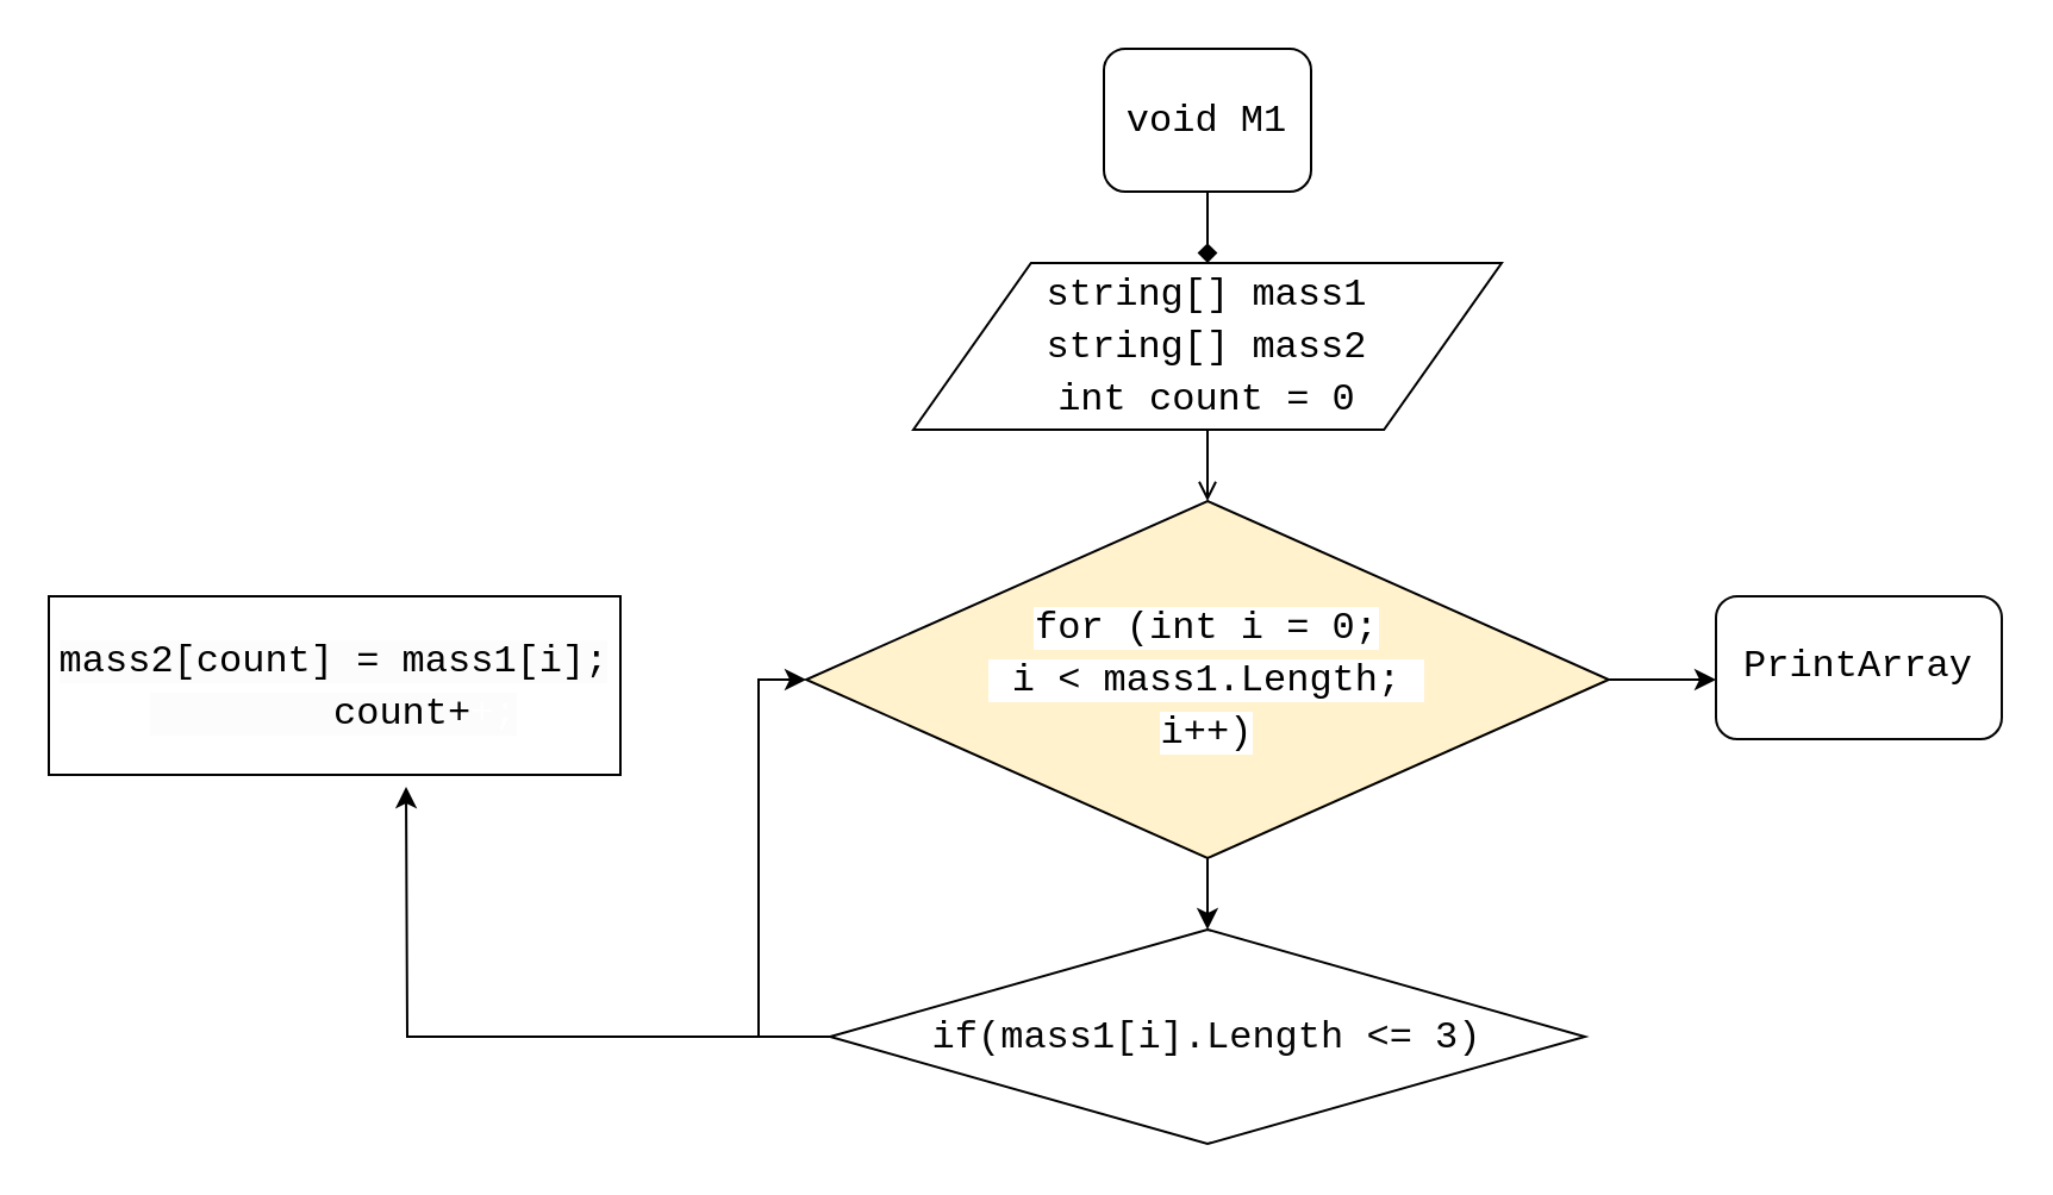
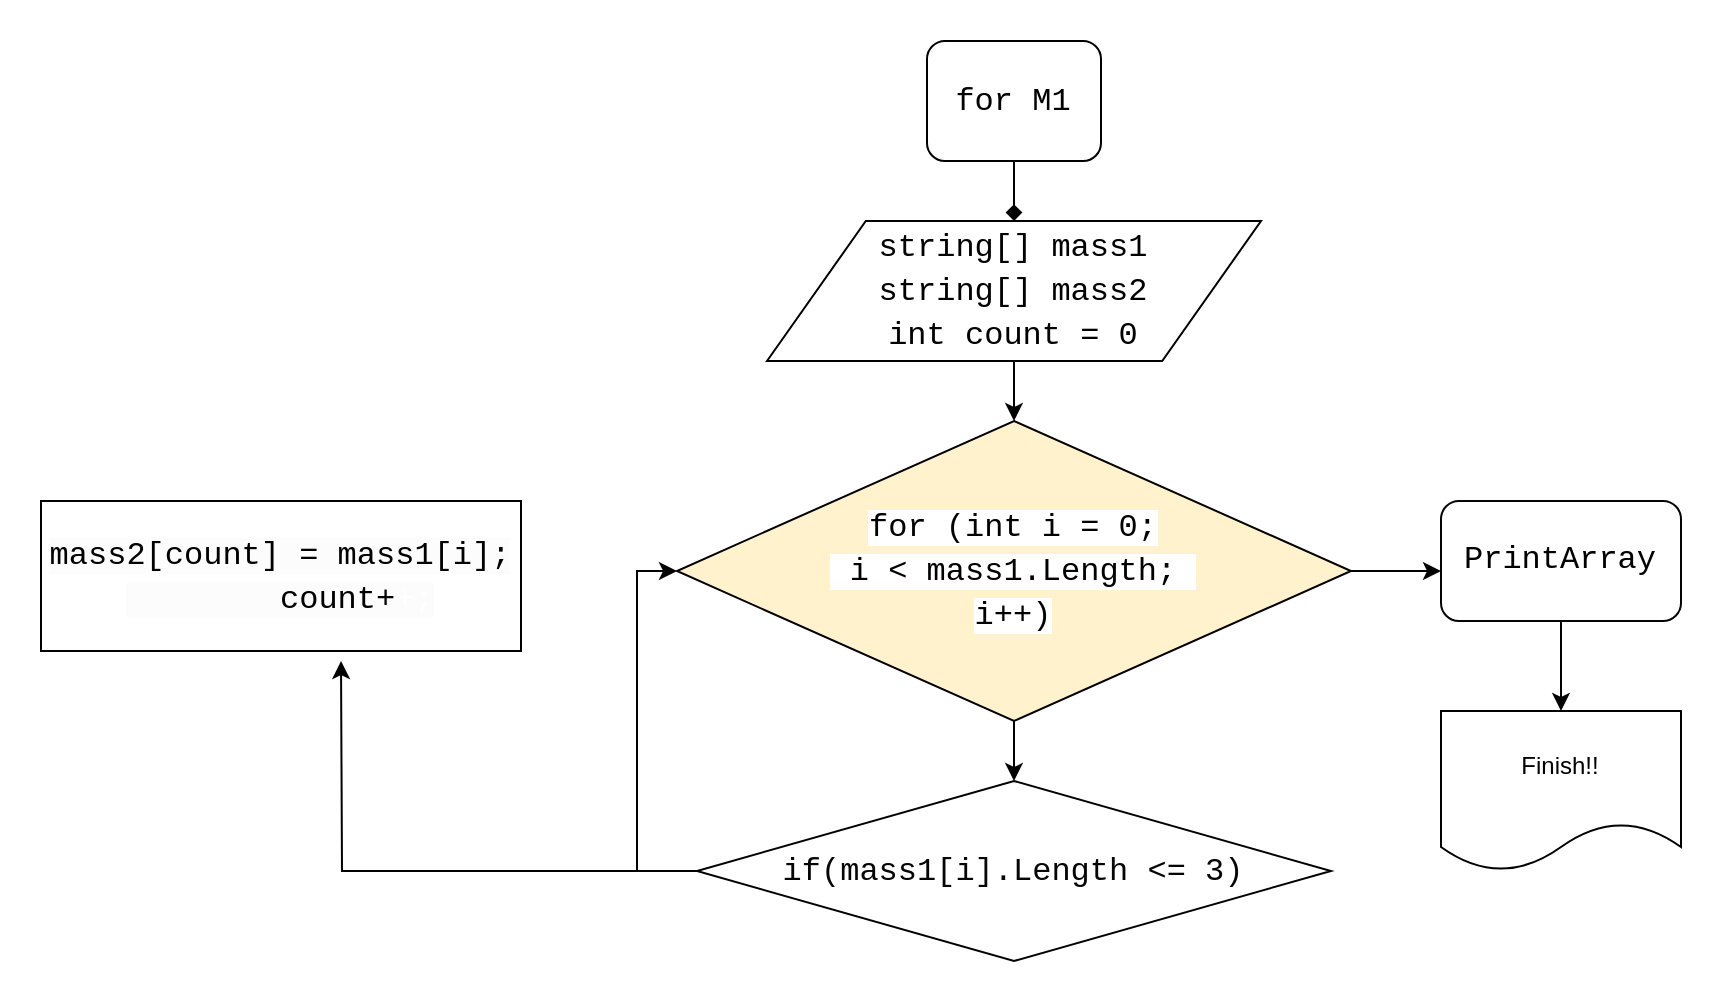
  <mxCell id="0" />
  <mxCell id="1" parent="0" />
  <mxCell id="2" value="" style="edgeStyle=orthogonalEdgeStyle;rounded=0;orthogonalLoop=1;jettySize=auto;html=1;endArrow=diamond;" parent="1" source="3" target="5" edge="1"><mxGeometry relative="1" as="geometry" /></mxCell>
- <mxCell id="3" value="&lt;div style=&quot;font-family: &amp;#34;consolas&amp;#34; , &amp;#34;courier new&amp;#34; , monospace ; font-size: 16px ; line-height: 22px ; white-space: pre&quot;&gt;&lt;font style=&quot;background-color: rgb(255 , 255 , 255)&quot;&gt;void M1&lt;/font&gt;&lt;/div&gt;" style="rounded=1;whiteSpace=wrap;html=1;" parent="1" vertex="1"><mxGeometry x="463" y="20" width="87" height="60" as="geometry" /></mxCell>
- <mxCell id="4" value="" style="edgeStyle=orthogonalEdgeStyle;rounded=0;orthogonalLoop=1;jettySize=auto;html=1;endArrow=open;" parent="1" source="5" target="12" edge="1"><mxGeometry relative="1" as="geometry" /></mxCell>
+ <mxCell id="3" value="&lt;div style=&quot;font-family: &amp;#34;consolas&amp;#34; , &amp;#34;courier new&amp;#34; , monospace ; font-size: 16px ; line-height: 22px ; white-space: pre&quot;&gt;&lt;font style=&quot;background-color: rgb(255 , 255 , 255)&quot;&gt;for M1&lt;/font&gt;&lt;/div&gt;" style="rounded=1;whiteSpace=wrap;html=1;" parent="1" vertex="1"><mxGeometry x="463" y="20" width="87" height="60" as="geometry" /></mxCell>
+ <mxCell id="4" value="" style="edgeStyle=orthogonalEdgeStyle;rounded=0;orthogonalLoop=1;jettySize=auto;html=1;" parent="1" source="5" target="12" edge="1"><mxGeometry relative="1" as="geometry" /></mxCell>
  <mxCell id="5" value="&lt;div style=&quot;font-family: &amp;#34;consolas&amp;#34; , &amp;#34;courier new&amp;#34; , monospace ; font-size: 16px ; line-height: 22px ; white-space: pre&quot;&gt;&lt;span style=&quot;background-color: rgb(255 , 255 , 255)&quot;&gt;string[] mass1&lt;/span&gt;&lt;/div&gt;&lt;div style=&quot;font-family: &amp;#34;consolas&amp;#34; , &amp;#34;courier new&amp;#34; , monospace ; font-size: 16px ; line-height: 22px ; white-space: pre&quot;&gt;&lt;div style=&quot;font-family: &amp;#34;consolas&amp;#34; , &amp;#34;courier new&amp;#34; , monospace ; line-height: 22px&quot;&gt;&lt;span style=&quot;background-color: rgb(255 , 255 , 255)&quot;&gt;string[] mass2&lt;/span&gt;&lt;/div&gt;&lt;div style=&quot;font-family: &amp;#34;consolas&amp;#34; , &amp;#34;courier new&amp;#34; , monospace ; line-height: 22px&quot;&gt;&lt;div style=&quot;font-family: &amp;#34;consolas&amp;#34; , &amp;#34;courier new&amp;#34; , monospace ; line-height: 22px&quot;&gt;&lt;span style=&quot;background-color: rgb(255 , 255 , 255)&quot;&gt;int count = 0&lt;/span&gt;&lt;/div&gt;&lt;/div&gt;&lt;/div&gt;" style="shape=parallelogram;perimeter=parallelogramPerimeter;whiteSpace=wrap;html=1;" parent="1" vertex="1"><mxGeometry x="383" y="110" width="247" height="70" as="geometry" /></mxCell>
  <mxCell id="6" style="edgeStyle=orthogonalEdgeStyle;rounded=0;orthogonalLoop=1;jettySize=auto;html=1;" parent="1" source="8" edge="1"><mxGeometry relative="1" as="geometry"><mxPoint x="170" y="330" as="targetPoint" /></mxGeometry></mxCell>
  <mxCell id="7" style="edgeStyle=orthogonalEdgeStyle;rounded=0;orthogonalLoop=1;jettySize=auto;html=1;exitX=0;exitY=0.5;exitDx=0;exitDy=0;entryX=0;entryY=0.5;entryDx=0;entryDy=0;" parent="1" source="8" target="12" edge="1"><mxGeometry relative="1" as="geometry" /></mxCell>
  <mxCell id="8" value="&lt;div style=&quot;font-family: &amp;#34;consolas&amp;#34; , &amp;#34;courier new&amp;#34; , monospace ; font-size: 16px ; line-height: 22px ; white-space: pre&quot;&gt;&lt;font color=&quot;#050505&quot; style=&quot;background-color: rgb(255 , 255 , 255)&quot;&gt;if(mass1[i].Length &amp;lt;= 3)&lt;/font&gt;&lt;/div&gt;" style="rhombus;whiteSpace=wrap;html=1;" parent="1" vertex="1"><mxGeometry x="348" y="390" width="317" height="90" as="geometry" /></mxCell>
  <mxCell id="9" value="&lt;div style=&quot;font-family: &amp;#34;consolas&amp;#34; , &amp;#34;courier new&amp;#34; , monospace ; font-size: 16px ; line-height: 22px ; white-space: pre&quot;&gt;&lt;div&gt;&lt;font style=&quot;background-color: rgb(252 , 252 , 252)&quot;&gt;mass2[count] = mass1[i];&lt;/font&gt;&lt;/div&gt;&lt;div&gt;&lt;font style=&quot;background-color: rgb(252 , 252 , 252)&quot;&gt;&amp;nbsp; &amp;nbsp; &amp;nbsp; &amp;nbsp; count+&lt;/font&gt;&lt;font color=&quot;#ffffff&quot; style=&quot;background-color: rgb(252 , 252 , 252)&quot;&gt;+;&lt;/font&gt;&lt;/div&gt;&lt;/div&gt;" style="rounded=0;whiteSpace=wrap;html=1;" parent="1" vertex="1"><mxGeometry x="20" y="250" width="240" height="75" as="geometry" /></mxCell>
  <mxCell id="10" value="" style="edgeStyle=orthogonalEdgeStyle;rounded=0;orthogonalLoop=1;jettySize=auto;html=1;" parent="1" source="12" target="8" edge="1"><mxGeometry relative="1" as="geometry" /></mxCell>
  <mxCell id="11" style="edgeStyle=orthogonalEdgeStyle;rounded=0;orthogonalLoop=1;jettySize=auto;html=1;exitX=1;exitY=0.5;exitDx=0;exitDy=0;" parent="1" source="12" edge="1"><mxGeometry relative="1" as="geometry"><mxPoint x="720" y="285" as="targetPoint" /></mxGeometry></mxCell>
  <mxCell id="12" value="&lt;div style=&quot;font-family: &amp;#34;consolas&amp;#34; , &amp;#34;courier new&amp;#34; , monospace ; font-size: 16px ; line-height: 22px ; white-space: pre&quot;&gt;&lt;span style=&quot;background-color: rgb(255 , 255 , 255)&quot;&gt;for (int i = 0;&lt;/span&gt;&lt;/div&gt;&lt;div style=&quot;font-family: &amp;#34;consolas&amp;#34; , &amp;#34;courier new&amp;#34; , monospace ; font-size: 16px ; line-height: 22px ; white-space: pre&quot;&gt;&lt;span style=&quot;background-color: rgb(255 , 255 , 255)&quot;&gt; i &amp;lt; mass1.Length; &lt;/span&gt;&lt;/div&gt;&lt;div style=&quot;font-family: &amp;#34;consolas&amp;#34; , &amp;#34;courier new&amp;#34; , monospace ; font-size: 16px ; line-height: 22px ; white-space: pre&quot;&gt;&lt;span style=&quot;background-color: rgb(255 , 255 , 255)&quot;&gt;i++)&lt;/span&gt;&lt;/div&gt;" style="rhombus;whiteSpace=wrap;html=1;fillColor=#fff2cc;" parent="1" vertex="1"><mxGeometry x="338" y="210" width="337" height="150" as="geometry" /></mxCell>
+ <mxCell id="13" value="Finish!!" style="shape=document;whiteSpace=wrap;html=1;boundedLbl=1;" parent="1" vertex="1"><mxGeometry x="720" y="355" width="120" height="80" as="geometry" /></mxCell>
+ <mxCell id="14" value="" style="edgeStyle=orthogonalEdgeStyle;rounded=0;orthogonalLoop=1;jettySize=auto;html=1;" edge="1" parent="1" source="15" target="13"><mxGeometry relative="1" as="geometry" /></mxCell>
  <mxCell id="15" value="&lt;span style=&quot;font-family: &amp;#34;consolas&amp;#34; , &amp;#34;courier new&amp;#34; , monospace ; font-size: 16px ; white-space: pre ; background-color: rgb(255 , 255 , 255)&quot;&gt;PrintArray&lt;/span&gt;" style="rounded=1;whiteSpace=wrap;html=1;strokeColor=#050505;fillColor=#FFFFFF;" parent="1" vertex="1"><mxGeometry x="720" y="250" width="120" height="60" as="geometry" /></mxCell>
